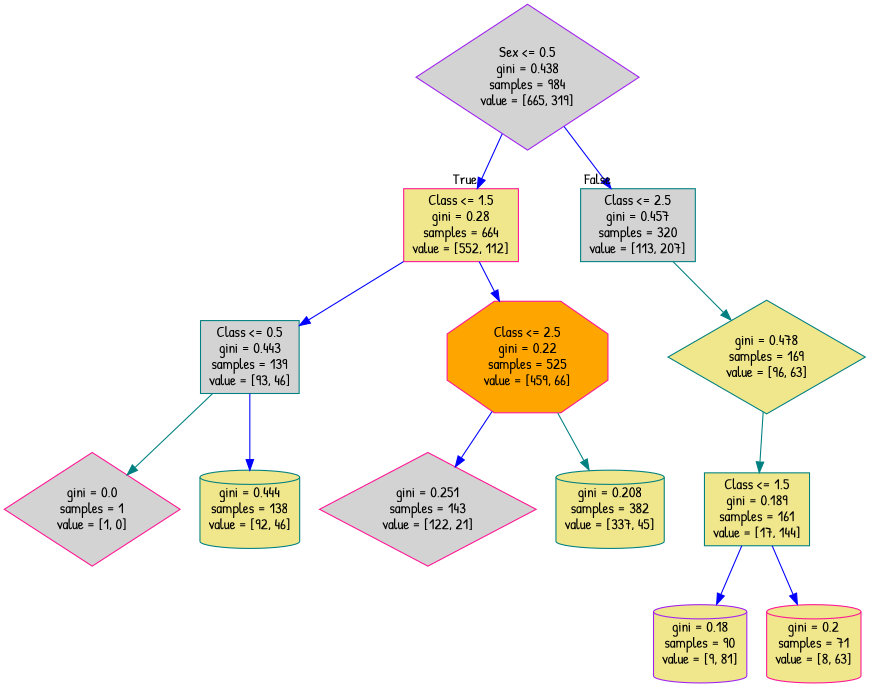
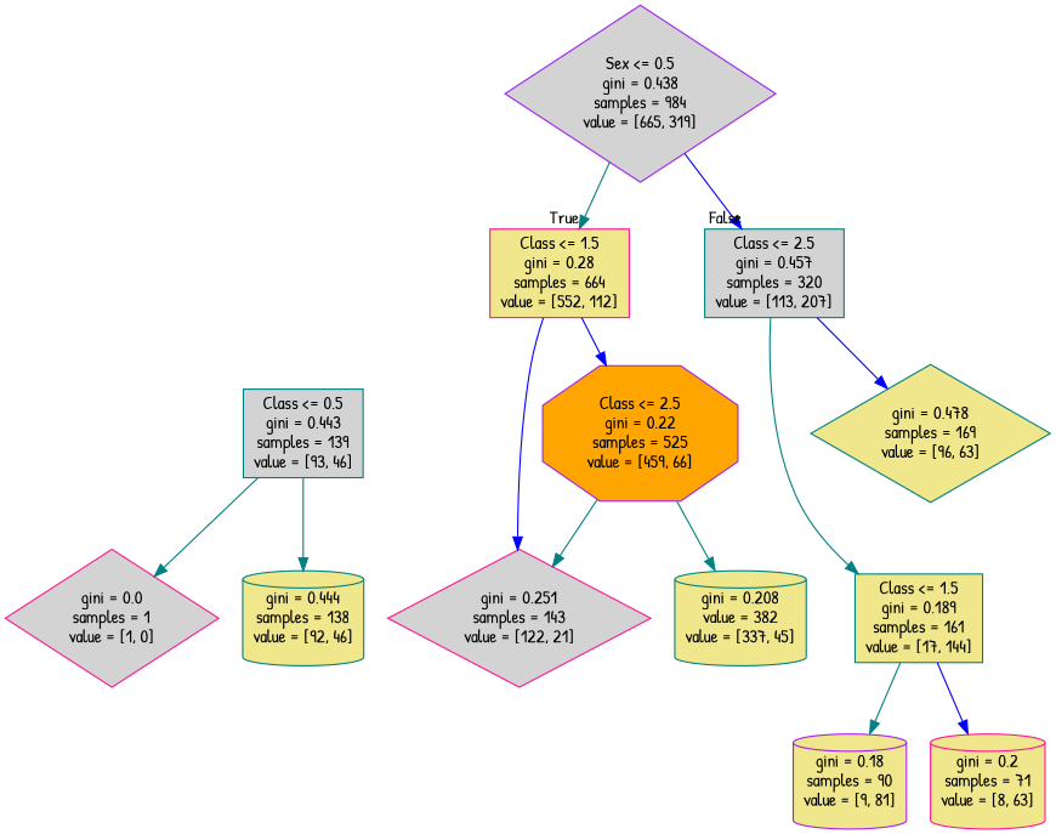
  digraph {
    fontname="Patrick Hand"
    node [color=teal fillcolor=khaki fontname="Patrick Hand" shape=diamond style=filled]
    edge [color=blue fontname="Patrick Hand"]
    n1 [color=purple fillcolor=lightgrey label="Sex <= 0.5\ngini = 0.438\nsamples = 984\nvalue = [665, 319]"]
    n2 [color=deeppink label="Class <= 1.5\ngini = 0.28\nsamples = 664\nvalue = [552, 112]" shape=box]
    n3 [fillcolor=lightgrey label="Class <= 2.5\ngini = 0.457\nsamples = 320\nvalue = [113, 207]" shape=box]
    n4 [fillcolor=lightgrey label="Class <= 0.5\ngini = 0.443\nsamples = 139\nvalue = [93, 46]" shape=box]
-   n5 [color=deeppink fillcolor=orange label="Class <= 2.5\ngini = 0.22\nsamples = 525\nvalue = [459, 66]" shape=octagon]
+   n5 [color=purple fillcolor=orange label="Class <= 2.5\ngini = 0.22\nsamples = 525\nvalue = [459, 66]" shape=octagon]
    n6 [label="Class <= 1.5\ngini = 0.189\nsamples = 161\nvalue = [17, 144]" shape=box]
    n7 [label="gini = 0.478\nsamples = 169\nvalue = [96, 63]"]
    n8 [color=deeppink fillcolor=lightgrey label="gini = 0.0\nsamples = 1\nvalue = [1, 0]"]
    n9 [label="gini = 0.444\nsamples = 138\nvalue = [92, 46]" shape=cylinder]
    n10 [color=deeppink fillcolor=lightgrey label="gini = 0.251\nsamples = 143\nvalue = [122, 21]"]
-   n11 [label="gini = 0.208\nsamples = 382\nvalue = [337, 45]" shape=cylinder]
+   n11 [label="gini = 0.208\nvalue = 382\nvalue = [337, 45]" shape=cylinder]
    n12 [color=purple label="gini = 0.18\nsamples = 90\nvalue = [9, 81]" shape=cylinder]
    n13 [color=deeppink label="gini = 0.2\nsamples = 71\nvalue = [8, 63]" shape=cylinder]
-   n1 -> n2 [headlabel=True labelangle=45 labeldistance=2.5]
+   n1 -> n2 [color=teal headlabel=True labelangle=45 labeldistance=2.5]
    n1 -> n3 [headlabel=False labelangle=-45 labeldistance=2.5]
-   n2 -> n4
+   n2 -> n10
    n2 -> n5
-   n7 -> n6 [color=teal]
-   n3 -> n7 [color=teal]
+   n3 -> n6 [color=teal]
+   n3 -> n7
    n4 -> n8 [color=teal]
-   n4 -> n9
-   n5 -> n10
+   n4 -> n9 [color=teal]
+   n5 -> n10 [color=teal]
    n5 -> n11 [color=teal]
-   n6 -> n12
+   n6 -> n12 [color=teal]
    n6 -> n13
  }
